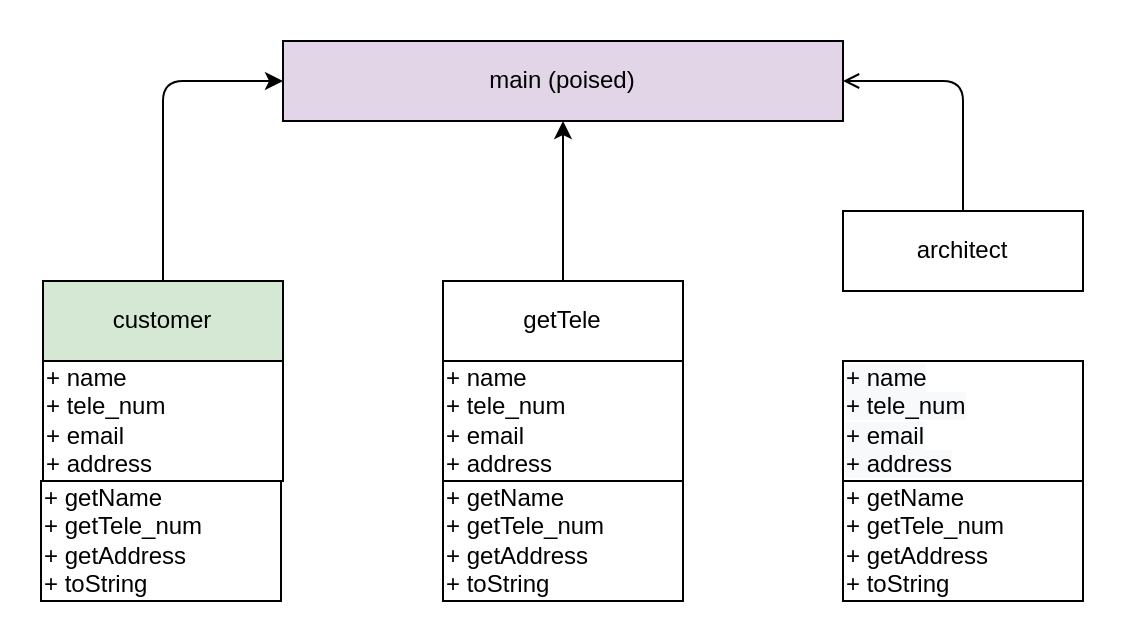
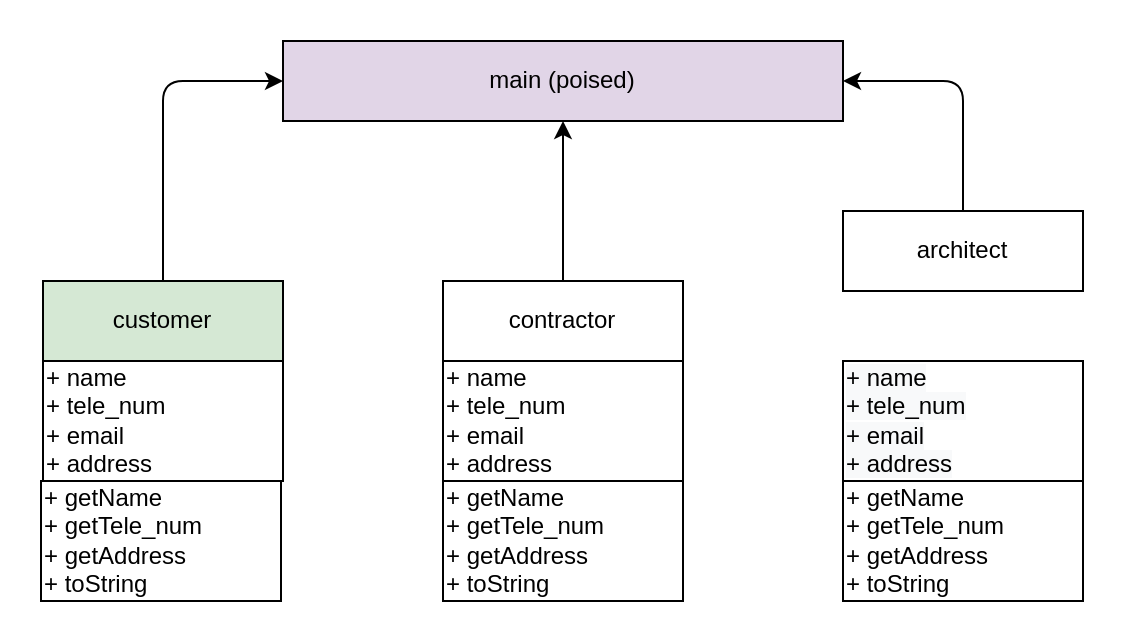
  <mxCell id="0" />
  <mxCell id="1" parent="0" />
  <mxCell id="2" value="main (poised)" style="rounded=0;whiteSpace=wrap;html=1;fillColor=#e1d5e7;" vertex="1" parent="1"><mxGeometry x="141" y="20" width="280" height="40" as="geometry" /></mxCell>
  <mxCell id="3" value="customer" style="rounded=0;whiteSpace=wrap;html=1;fillColor=#d5e8d4;" vertex="1" parent="1"><mxGeometry x="21" y="140" width="120" height="40" as="geometry" /></mxCell>
  <mxCell id="4" value="architect" style="rounded=0;whiteSpace=wrap;html=1;" vertex="1" parent="1"><mxGeometry x="421" y="105" width="120" height="40" as="geometry" /></mxCell>
- <mxCell id="5" value="getTele" style="rounded=0;whiteSpace=wrap;html=1;" vertex="1" parent="1"><mxGeometry x="221" y="140" width="120" height="40" as="geometry" /></mxCell>
+ <mxCell id="5" value="contractor" style="rounded=0;whiteSpace=wrap;html=1;" vertex="1" parent="1"><mxGeometry x="221" y="140" width="120" height="40" as="geometry" /></mxCell>
  <mxCell id="6" style="edgeStyle=orthogonalEdgeStyle;rounded=0;orthogonalLoop=1;jettySize=auto;html=1;exitX=0.5;exitY=1;exitDx=0;exitDy=0;" edge="1" parent="1" source="3" target="3"><mxGeometry relative="1" as="geometry" /></mxCell>
  <mxCell id="7" value="+ name&lt;br&gt;+ tele_num&lt;br&gt;+ email&lt;br&gt;+ address" style="rounded=0;whiteSpace=wrap;html=1;align=left;" vertex="1" parent="1"><mxGeometry x="21" y="180" width="120" height="60" as="geometry" /></mxCell>
  <mxCell id="8" value="&#10;&#10;&lt;span style=&quot;color: rgb(0, 0, 0); font-family: helvetica; font-size: 12px; font-style: normal; font-weight: 400; letter-spacing: normal; text-align: left; text-indent: 0px; text-transform: none; word-spacing: 0px; background-color: rgb(248, 249, 250); display: inline; float: none;&quot;&gt;+ name&lt;/span&gt;&lt;br style=&quot;color: rgb(0, 0, 0); font-family: helvetica; font-size: 12px; font-style: normal; font-weight: 400; letter-spacing: normal; text-align: left; text-indent: 0px; text-transform: none; word-spacing: 0px; background-color: rgb(248, 249, 250);&quot;&gt;&lt;span style=&quot;color: rgb(0, 0, 0); font-family: helvetica; font-size: 12px; font-style: normal; font-weight: 400; letter-spacing: normal; text-align: left; text-indent: 0px; text-transform: none; word-spacing: 0px; background-color: rgb(248, 249, 250); display: inline; float: none;&quot;&gt;+ tele_num&lt;/span&gt;&lt;br style=&quot;color: rgb(0, 0, 0); font-family: helvetica; font-size: 12px; font-style: normal; font-weight: 400; letter-spacing: normal; text-align: left; text-indent: 0px; text-transform: none; word-spacing: 0px; background-color: rgb(248, 249, 250);&quot;&gt;&lt;span style=&quot;color: rgb(0, 0, 0); font-family: helvetica; font-size: 12px; font-style: normal; font-weight: 400; letter-spacing: normal; text-align: left; text-indent: 0px; text-transform: none; word-spacing: 0px; background-color: rgb(248, 249, 250); display: inline; float: none;&quot;&gt;+ email&lt;/span&gt;&lt;br style=&quot;color: rgb(0, 0, 0); font-family: helvetica; font-size: 12px; font-style: normal; font-weight: 400; letter-spacing: normal; text-align: left; text-indent: 0px; text-transform: none; word-spacing: 0px; background-color: rgb(248, 249, 250);&quot;&gt;&lt;span style=&quot;color: rgb(0, 0, 0); font-family: helvetica; font-size: 12px; font-style: normal; font-weight: 400; letter-spacing: normal; text-align: left; text-indent: 0px; text-transform: none; word-spacing: 0px; background-color: rgb(248, 249, 250); display: inline; float: none;&quot;&gt;+ address&lt;/span&gt;&#10;&#10;" style="rounded=0;whiteSpace=wrap;html=1;align=left;" vertex="1" parent="1"><mxGeometry x="421" y="180" width="120" height="60" as="geometry" /></mxCell>
  <mxCell id="9" value="&lt;span&gt;+ name&lt;/span&gt;&lt;br&gt;&lt;span&gt;+ tele_num&lt;/span&gt;&lt;br&gt;&lt;span&gt;+ email&lt;/span&gt;&lt;br&gt;&lt;div&gt;&lt;span&gt;+ address&lt;/span&gt;&lt;/div&gt;" style="rounded=0;whiteSpace=wrap;html=1;align=left;" vertex="1" parent="1"><mxGeometry x="221" y="180" width="120" height="60" as="geometry" /></mxCell>
  <mxCell id="10" value="+ getName&lt;br&gt;+ getTele_num&lt;br&gt;+ getAddress&lt;br&gt;+ toString" style="rounded=0;whiteSpace=wrap;html=1;align=left;" vertex="1" parent="1"><mxGeometry x="20" y="240" width="120" height="60" as="geometry" /></mxCell>
  <mxCell id="11" value="+ getName&lt;br&gt;+ getTele_num&lt;br&gt;+ getAddress&lt;br&gt;+ toString" style="rounded=0;whiteSpace=wrap;html=1;align=left;" vertex="1" parent="1"><mxGeometry x="221" y="240" width="120" height="60" as="geometry" /></mxCell>
  <mxCell id="12" value="+ getName&lt;br&gt;+ getTele_num&lt;br&gt;+ getAddress&lt;br&gt;+ toString" style="rounded=0;whiteSpace=wrap;html=1;align=left;" vertex="1" parent="1"><mxGeometry x="421" y="240" width="120" height="60" as="geometry" /></mxCell>
  <mxCell id="13" value="" style="endArrow=classic;html=1;entryX=0;entryY=0.5;entryDx=0;entryDy=0;" edge="1" parent="1" target="2"><mxGeometry width="50" height="50" relative="1" as="geometry"><mxPoint x="81" y="140" as="sourcePoint" /><mxPoint x="81" y="40" as="targetPoint" /><Array as="points"><mxPoint x="81" y="40" /></Array></mxGeometry></mxCell>
- <mxCell id="14" value="" style="endArrow=open;html=1;exitX=0.5;exitY=0;exitDx=0;exitDy=0;entryX=1;entryY=0.5;entryDx=0;entryDy=0;" edge="1" parent="1" source="4" target="2"><mxGeometry width="50" height="50" relative="1" as="geometry"><mxPoint x="241" y="160" as="sourcePoint" /><mxPoint x="291" y="110" as="targetPoint" /><Array as="points"><mxPoint x="481" y="40" /></Array></mxGeometry></mxCell>
+ <mxCell id="14" value="" style="endArrow=classic;html=1;exitX=0.5;exitY=0;exitDx=0;exitDy=0;entryX=1;entryY=0.5;entryDx=0;entryDy=0;" edge="1" parent="1" source="4" target="2"><mxGeometry width="50" height="50" relative="1" as="geometry"><mxPoint x="241" y="160" as="sourcePoint" /><mxPoint x="291" y="110" as="targetPoint" /><Array as="points"><mxPoint x="481" y="40" /></Array></mxGeometry></mxCell>
  <mxCell id="15" value="" style="endArrow=classic;html=1;entryX=0.5;entryY=1;entryDx=0;entryDy=0;" edge="1" parent="1" target="2"><mxGeometry width="50" height="50" relative="1" as="geometry"><mxPoint x="281" y="140" as="sourcePoint" /><mxPoint x="331" y="90" as="targetPoint" /></mxGeometry></mxCell>
